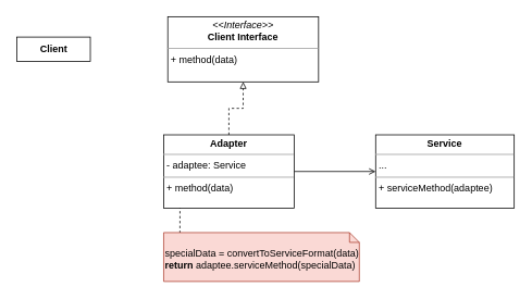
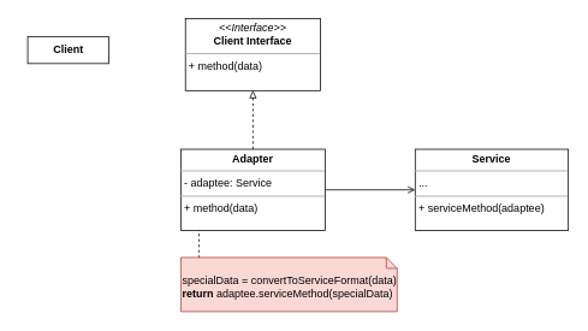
  <mxCell id="0" />
  <mxCell id="1" parent="0" />
- <mxCell id="2" value="&lt;b&gt;Client&lt;/b&gt;" style="html=1;" vertex="1" parent="1"><mxGeometry x="20" y="45" width="90" height="30" as="geometry" /></mxCell>
- <mxCell id="3" value="&lt;p style=&quot;margin:0px;margin-top:4px;text-align:center;&quot;&gt;&lt;i&gt;&amp;lt;&amp;lt;Interface&amp;gt;&amp;gt;&lt;/i&gt;&lt;br&gt;&lt;b&gt;Client Interface&lt;/b&gt;&lt;/p&gt;&lt;hr size=&quot;1&quot;&gt;&lt;p style=&quot;margin:0px;margin-left:4px;&quot;&gt;&lt;/p&gt;&lt;p style=&quot;margin:0px;margin-left:4px;&quot;&gt;+ method(data)&lt;/p&gt;" style="verticalAlign=top;align=left;overflow=fill;fontSize=12;fontFamily=Helvetica;html=1;" vertex="1" parent="1"><mxGeometry x="205" y="20" width="185" height="80" as="geometry" /></mxCell>
+ <mxCell id="2" value="&lt;b&gt;Client&lt;/b&gt;" style="html=1;" vertex="1" parent="1"><mxGeometry x="30" y="40" width="90" height="30" as="geometry" /></mxCell>
+ <mxCell id="3" value="&lt;p style=&quot;margin:0px;margin-top:4px;text-align:center;&quot;&gt;&lt;i&gt;&amp;lt;&amp;lt;Interface&amp;gt;&amp;gt;&lt;/i&gt;&lt;br&gt;&lt;b&gt;Client Interface&lt;/b&gt;&lt;/p&gt;&lt;hr size=&quot;1&quot;&gt;&lt;p style=&quot;margin:0px;margin-left:4px;&quot;&gt;&lt;/p&gt;&lt;p style=&quot;margin:0px;margin-left:4px;&quot;&gt;+ method(data)&lt;/p&gt;" style="verticalAlign=top;align=left;overflow=fill;fontSize=12;fontFamily=Helvetica;html=1;" vertex="1" parent="1"><mxGeometry x="205" y="20" width="150" height="80" as="geometry" /></mxCell>
  <mxCell id="4" style="edgeStyle=orthogonalEdgeStyle;rounded=0;orthogonalLoop=1;jettySize=auto;html=1;exitX=0.5;exitY=0;exitDx=0;exitDy=0;entryX=0.5;entryY=1;entryDx=0;entryDy=0;dashed=1;endArrow=block;endFill=0;" edge="1" parent="1" source="6" target="3"><mxGeometry relative="1" as="geometry" /></mxCell>
  <mxCell id="5" style="edgeStyle=orthogonalEdgeStyle;rounded=0;orthogonalLoop=1;jettySize=auto;html=1;exitX=1;exitY=0.5;exitDx=0;exitDy=0;endArrow=open;endFill=0;" edge="1" parent="1" source="6" target="7"><mxGeometry relative="1" as="geometry" /></mxCell>
  <mxCell id="6" value="&lt;p style=&quot;margin:0px;margin-top:4px;text-align:center;&quot;&gt;&lt;b&gt;Adapter&lt;/b&gt;&lt;/p&gt;&lt;hr size=&quot;1&quot;&gt;&lt;p style=&quot;margin:0px;margin-left:4px;&quot;&gt;- adaptee: Service&lt;/p&gt;&lt;hr size=&quot;1&quot;&gt;&lt;p style=&quot;margin:0px;margin-left:4px;&quot;&gt;+ method(data)&lt;/p&gt;" style="verticalAlign=top;align=left;overflow=fill;fontSize=12;fontFamily=Helvetica;html=1;" vertex="1" parent="1"><mxGeometry x="200" y="165" width="160" height="90" as="geometry" /></mxCell>
  <mxCell id="7" value="&lt;p style=&quot;margin:0px;margin-top:4px;text-align:center;&quot;&gt;&lt;b&gt;Service&lt;/b&gt;&lt;/p&gt;&lt;hr size=&quot;1&quot;&gt;&lt;p style=&quot;margin:0px;margin-left:4px;&quot;&gt;...&lt;/p&gt;&lt;hr size=&quot;1&quot;&gt;&lt;p style=&quot;margin:0px;margin-left:4px;&quot;&gt;+ serviceMethod(adaptee)&lt;/p&gt;" style="verticalAlign=top;align=left;overflow=fill;fontSize=12;fontFamily=Helvetica;html=1;" vertex="1" parent="1"><mxGeometry x="460" y="165" width="170" height="90" as="geometry" /></mxCell>
  <mxCell id="8" style="edgeStyle=orthogonalEdgeStyle;rounded=0;orthogonalLoop=1;jettySize=auto;html=1;exitX=0.083;exitY=0.01;exitDx=0;exitDy=0;exitPerimeter=0;dashed=1;endArrow=none;endFill=0;" edge="1" parent="1" source="9"><mxGeometry x="-1" y="104" relative="1" as="geometry"><mxPoint x="220" y="255" as="targetPoint" /><Array as="points" /><mxPoint x="-104" y="94" as="offset" /></mxGeometry></mxCell>
  <mxCell id="9" value="specialData = convertToServiceFormat(data)&lt;br&gt;&lt;b&gt;return&lt;/b&gt; adaptee.serviceMethod(specialData)" style="shape=note2;boundedLbl=1;whiteSpace=wrap;html=1;size=12;verticalAlign=top;align=left;fillColor=#fad9d5;strokeColor=#ae4132;" vertex="1" parent="1"><mxGeometry x="200" y="285" width="240" height="60" as="geometry" /></mxCell>
